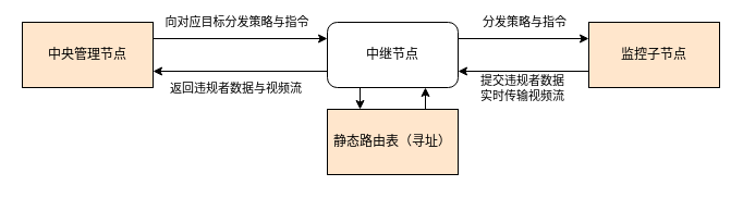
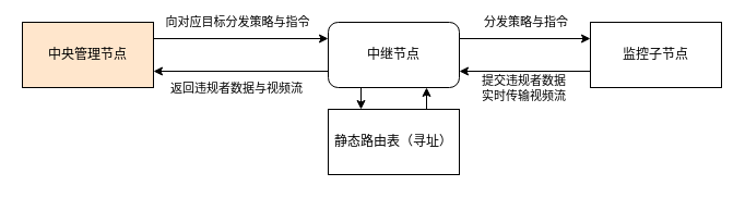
  <mxCell id="0" />
  <mxCell id="1" parent="0" />
  <mxCell id="2" style="edgeStyle=orthogonalEdgeStyle;rounded=0;orthogonalLoop=1;jettySize=auto;html=1;exitX=0;exitY=0.75;exitDx=0;exitDy=0;entryX=1;entryY=0.75;entryDx=0;entryDy=0;" edge="1" parent="1" source="4" target="10"><mxGeometry relative="1" as="geometry" /></mxCell>
  <mxCell id="3" value="提交违规者数据&lt;div&gt;实时传输视频流&lt;/div&gt;" style="edgeLabel;html=1;align=center;verticalAlign=middle;resizable=0;points=[];" vertex="1" connectable="0" parent="2"><mxGeometry x="0.033" y="-2" relative="1" as="geometry"><mxPoint y="17" as="offset" /></mxGeometry></mxCell>
- <mxCell id="4" value="监控子节点" style="rounded=0;whiteSpace=wrap;html=1;fillColor=#ffe6cc;" vertex="1" parent="1"><mxGeometry x="540" y="20" width="120" height="60" as="geometry" /></mxCell>
+ <mxCell id="4" value="监控子节点" style="rounded=0;whiteSpace=wrap;html=1;" vertex="1" parent="1"><mxGeometry x="540" y="20" width="120" height="60" as="geometry" /></mxCell>
  <mxCell id="5" style="edgeStyle=orthogonalEdgeStyle;rounded=0;orthogonalLoop=1;jettySize=auto;html=1;exitX=1;exitY=0.25;exitDx=0;exitDy=0;entryX=0;entryY=0.25;entryDx=0;entryDy=0;" edge="1" parent="1" source="10" target="4"><mxGeometry relative="1" as="geometry" /></mxCell>
  <mxCell id="6" value="分发策略与指令" style="edgeLabel;html=1;align=center;verticalAlign=middle;resizable=0;points=[];" vertex="1" connectable="0" parent="5"><mxGeometry x="-0.169" y="3" relative="1" as="geometry"><mxPoint x="10" y="-12" as="offset" /></mxGeometry></mxCell>
  <mxCell id="7" style="edgeStyle=orthogonalEdgeStyle;rounded=0;orthogonalLoop=1;jettySize=auto;html=1;exitX=0.25;exitY=1;exitDx=0;exitDy=0;entryX=0.25;entryY=0;entryDx=0;entryDy=0;" edge="1" parent="1" source="10" target="15"><mxGeometry relative="1" as="geometry" /></mxCell>
  <mxCell id="8" style="edgeStyle=orthogonalEdgeStyle;rounded=0;orthogonalLoop=1;jettySize=auto;html=1;exitX=0;exitY=0.75;exitDx=0;exitDy=0;entryX=1;entryY=0.75;entryDx=0;entryDy=0;" edge="1" parent="1" source="10" target="13"><mxGeometry relative="1" as="geometry" /></mxCell>
  <mxCell id="9" value="返回违规者数据与视频流" style="edgeLabel;html=1;align=center;verticalAlign=middle;resizable=0;points=[];" vertex="1" connectable="0" parent="8"><mxGeometry x="0.128" y="2" relative="1" as="geometry"><mxPoint x="5" y="13" as="offset" /></mxGeometry></mxCell>
  <mxCell id="10" value="中继节点" style="whiteSpace=wrap;html=1;rounded=1;" vertex="1" parent="1"><mxGeometry x="300" y="20" width="120" height="60" as="geometry" /></mxCell>
  <mxCell id="11" style="edgeStyle=orthogonalEdgeStyle;rounded=0;orthogonalLoop=1;jettySize=auto;html=1;exitX=1;exitY=0.25;exitDx=0;exitDy=0;entryX=0;entryY=0.25;entryDx=0;entryDy=0;" edge="1" parent="1" source="13" target="10"><mxGeometry relative="1" as="geometry" /></mxCell>
  <mxCell id="12" value="向对应目标分发策略与指令" style="edgeLabel;html=1;align=center;verticalAlign=middle;resizable=0;points=[];" vertex="1" connectable="0" parent="11"><mxGeometry x="0.218" y="-3" relative="1" as="geometry"><mxPoint x="-21" y="-18" as="offset" /></mxGeometry></mxCell>
  <mxCell id="13" value="中央管理节点" style="rounded=0;whiteSpace=wrap;html=1;fillColor=#ffe6cc;" vertex="1" parent="1"><mxGeometry y="20" width="120" height="60" as="geometry" x="20" /></mxCell>
  <mxCell id="14" style="edgeStyle=orthogonalEdgeStyle;rounded=0;orthogonalLoop=1;jettySize=auto;html=1;exitX=0.75;exitY=0;exitDx=0;exitDy=0;entryX=0.75;entryY=1;entryDx=0;entryDy=0;" edge="1" parent="1" source="15" target="10"><mxGeometry relative="1" as="geometry" /></mxCell>
- <mxCell id="15" value="静态路由表（寻址）" style="rounded=0;whiteSpace=wrap;html=1;fillColor=#ffe6cc;" vertex="1" parent="1"><mxGeometry x="300" y="100" width="120" height="60" as="geometry" /></mxCell>
+ <mxCell id="15" value="静态路由表（寻址）" style="rounded=0;whiteSpace=wrap;html=1;" vertex="1" parent="1"><mxGeometry x="300" y="100" width="120" height="60" as="geometry" /></mxCell>
